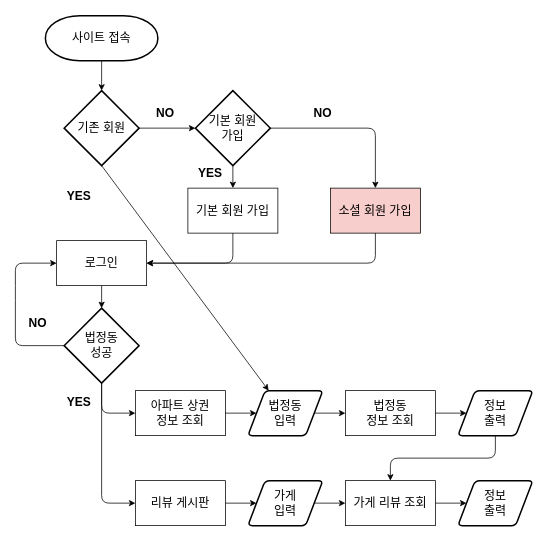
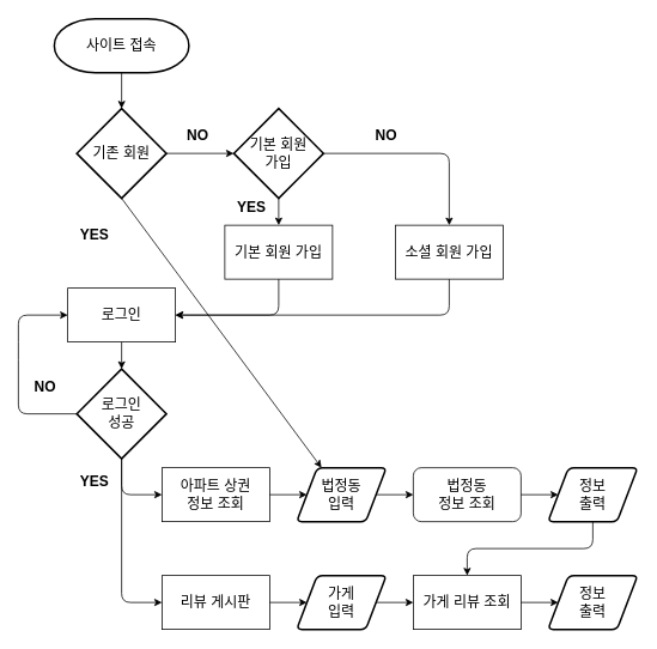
  <mxCell id="0" />
  <mxCell id="1" parent="0" />
  <mxCell id="2" value="&lt;font style=&quot;font-size: 16px&quot;&gt;사이트 접속&lt;/font&gt;" style="strokeWidth=2;html=1;shape=mxgraph.flowchart.terminator;whiteSpace=wrap;" vertex="1" parent="1"><mxGeometry x="60" y="20" width="150" height="60" as="geometry" /></mxCell>
  <mxCell id="3" value="&lt;font style=&quot;font-size: 16px&quot;&gt;기존 회원&lt;/font&gt;" style="strokeWidth=2;html=1;shape=mxgraph.flowchart.decision;whiteSpace=wrap;" vertex="1" parent="1"><mxGeometry x="85" y="120" width="100" height="100" as="geometry" /></mxCell>
  <mxCell id="4" value="" style="endArrow=classic;html=1;exitX=0.5;exitY=1;exitDx=0;exitDy=0;exitPerimeter=0;entryX=0.5;entryY=0;entryDx=0;entryDy=0;entryPerimeter=0;" edge="1" parent="1" source="2" target="3"><mxGeometry width="50" height="50" relative="1" as="geometry"><mxPoint x="140" y="310" as="sourcePoint" /><mxPoint x="190" y="260" as="targetPoint" /></mxGeometry></mxCell>
  <mxCell id="5" value="" style="endArrow=classic;html=1;exitX=1;exitY=0.5;exitDx=0;exitDy=0;exitPerimeter=0;entryX=0;entryY=0.5;entryDx=0;entryDy=0;entryPerimeter=0;" edge="1" parent="1" source="3" target="10"><mxGeometry width="50" height="50" relative="1" as="geometry"><mxPoint x="130" y="400" as="sourcePoint" /><mxPoint x="270" y="170" as="targetPoint" /></mxGeometry></mxCell>
  <mxCell id="6" value="&lt;font style=&quot;font-size: 16px&quot;&gt;&lt;b&gt;NO&lt;/b&gt;&lt;/font&gt;" style="text;html=1;strokeColor=none;fillColor=none;align=center;verticalAlign=middle;whiteSpace=wrap;rounded=0;strokeWidth=6;" vertex="1" parent="1"><mxGeometry x="200" y="140" width="40" height="20" as="geometry" /></mxCell>
  <mxCell id="7" value="&lt;font style=&quot;font-size: 16px&quot;&gt;&lt;b&gt;YES&lt;/b&gt;&lt;/font&gt;" style="text;html=1;strokeColor=none;fillColor=none;align=center;verticalAlign=middle;whiteSpace=wrap;rounded=0;strokeWidth=6;" vertex="1" parent="1"><mxGeometry x="85" y="250" width="40" height="20" as="geometry" /></mxCell>
  <mxCell id="8" value="&lt;font style=&quot;font-size: 16px&quot;&gt;로그인&lt;/font&gt;" style="rounded=0;whiteSpace=wrap;html=1;" vertex="1" parent="1"><mxGeometry x="75" y="320" width="120" height="60" as="geometry" /></mxCell>
  <mxCell id="9" value="" style="endArrow=classic;html=1;exitX=0.5;exitY=1;exitDx=0;exitDy=0;exitPerimeter=0;" edge="1" parent="1" source="3" target="29"><mxGeometry width="50" height="50" relative="1" as="geometry"><mxPoint x="195" y="180" as="sourcePoint" /><mxPoint x="280" y="180" as="targetPoint" /></mxGeometry></mxCell>
  <mxCell id="10" value="&lt;span style=&quot;font-size: 16px&quot;&gt;기본 회원&lt;br&gt;가입&lt;/span&gt;" style="strokeWidth=2;html=1;shape=mxgraph.flowchart.decision;whiteSpace=wrap;" vertex="1" parent="1"><mxGeometry x="260" y="120" width="100" height="100" as="geometry" /></mxCell>
  <mxCell id="11" value="&lt;font style=&quot;font-size: 16px&quot;&gt;기본 회원 가입&lt;/font&gt;" style="rounded=0;whiteSpace=wrap;html=1;" vertex="1" parent="1"><mxGeometry x="250" y="250" width="120" height="60" as="geometry" /></mxCell>
- <mxCell id="12" value="&lt;font style=&quot;font-size: 16px&quot;&gt;소셜 회원 가입&lt;/font&gt;" style="rounded=0;whiteSpace=wrap;html=1;fillColor=#f8cecc;" vertex="1" parent="1"><mxGeometry x="440" y="250" width="120" height="60" as="geometry" /></mxCell>
+ <mxCell id="12" value="&lt;font style=&quot;font-size: 16px&quot;&gt;소셜 회원 가입&lt;/font&gt;" style="rounded=0;whiteSpace=wrap;html=1;" vertex="1" parent="1"><mxGeometry x="440" y="250" width="120" height="60" as="geometry" /></mxCell>
  <mxCell id="13" value="" style="endArrow=classic;html=1;exitX=0.5;exitY=1;exitDx=0;exitDy=0;exitPerimeter=0;entryX=0.5;entryY=0;entryDx=0;entryDy=0;" edge="1" parent="1" source="10" target="11"><mxGeometry width="50" height="50" relative="1" as="geometry"><mxPoint x="195" y="180" as="sourcePoint" /><mxPoint x="270" y="180" as="targetPoint" /></mxGeometry></mxCell>
  <mxCell id="14" value="" style="endArrow=classic;html=1;exitX=1;exitY=0.5;exitDx=0;exitDy=0;exitPerimeter=0;entryX=0.5;entryY=0;entryDx=0;entryDy=0;" edge="1" parent="1" source="10" target="12"><mxGeometry width="50" height="50" relative="1" as="geometry"><mxPoint x="205" y="190" as="sourcePoint" /><mxPoint x="280" y="190" as="targetPoint" /><Array as="points"><mxPoint x="500" y="170" /></Array></mxGeometry></mxCell>
  <mxCell id="15" value="" style="endArrow=classic;html=1;exitX=0.5;exitY=1;exitDx=0;exitDy=0;entryX=1;entryY=0.5;entryDx=0;entryDy=0;" edge="1" parent="1" source="11" target="8"><mxGeometry width="50" height="50" relative="1" as="geometry"><mxPoint x="309.5" y="270" as="sourcePoint" /><mxPoint x="309.5" y="450" as="targetPoint" /><Array as="points"><mxPoint x="310" y="350" /></Array></mxGeometry></mxCell>
  <mxCell id="16" value="" style="endArrow=classic;html=1;exitX=0.5;exitY=1;exitDx=0;exitDy=0;entryX=1;entryY=0.5;entryDx=0;entryDy=0;" edge="1" parent="1" source="12" target="8"><mxGeometry width="50" height="50" relative="1" as="geometry"><mxPoint x="155" y="240" as="sourcePoint" /><mxPoint x="155" y="420" as="targetPoint" /><Array as="points"><mxPoint x="500" y="350" /></Array></mxGeometry></mxCell>
- <mxCell id="17" value="&lt;span style=&quot;font-size: 16px&quot;&gt;법정동&lt;br&gt;성공&lt;/span&gt;" style="strokeWidth=2;html=1;shape=mxgraph.flowchart.decision;whiteSpace=wrap;" vertex="1" parent="1"><mxGeometry x="85" y="410" width="100" height="100" as="geometry" /></mxCell>
+ <mxCell id="17" value="&lt;span style=&quot;font-size: 16px&quot;&gt;로그인&lt;br&gt;성공&lt;/span&gt;" style="strokeWidth=2;html=1;shape=mxgraph.flowchart.decision;whiteSpace=wrap;" vertex="1" parent="1"><mxGeometry x="85" y="410" width="100" height="100" as="geometry" /></mxCell>
  <mxCell id="18" value="" style="endArrow=classic;html=1;exitX=0.5;exitY=1;exitDx=0;exitDy=0;entryX=0.5;entryY=0;entryDx=0;entryDy=0;entryPerimeter=0;" edge="1" parent="1" source="8" target="17"><mxGeometry width="50" height="50" relative="1" as="geometry"><mxPoint x="260" y="430" as="sourcePoint" /><mxPoint x="260" y="570" as="targetPoint" /></mxGeometry></mxCell>
  <mxCell id="19" value="&lt;font style=&quot;font-size: 16px&quot;&gt;&lt;b&gt;YES&lt;/b&gt;&lt;/font&gt;" style="text;html=1;strokeColor=none;fillColor=none;align=center;verticalAlign=middle;whiteSpace=wrap;rounded=0;strokeWidth=6;" vertex="1" parent="1"><mxGeometry x="85" y="525" width="40" height="20" as="geometry" /></mxCell>
  <mxCell id="20" value="" style="endArrow=classic;html=1;exitX=0.5;exitY=1;exitDx=0;exitDy=0;exitPerimeter=0;entryX=0;entryY=0.5;entryDx=0;entryDy=0;" edge="1" parent="1" source="17" target="23"><mxGeometry width="50" height="50" relative="1" as="geometry"><mxPoint x="134.5" y="570" as="sourcePoint" /><mxPoint x="135" y="620" as="targetPoint" /><Array as="points"><mxPoint x="135" y="550" /></Array></mxGeometry></mxCell>
  <mxCell id="21" value="" style="endArrow=classic;html=1;exitX=0;exitY=0.5;exitDx=0;exitDy=0;exitPerimeter=0;entryX=0;entryY=0.5;entryDx=0;entryDy=0;" edge="1" parent="1" source="17" target="8"><mxGeometry width="50" height="50" relative="1" as="geometry"><mxPoint x="10" y="500" as="sourcePoint" /><mxPoint x="10" y="570" as="targetPoint" /><Array as="points"><mxPoint x="20" y="460" /><mxPoint x="20" y="390" /><mxPoint x="20" y="350" /></Array></mxGeometry></mxCell>
  <mxCell id="22" value="&lt;font style=&quot;font-size: 16px&quot;&gt;&lt;b&gt;NO&lt;/b&gt;&lt;/font&gt;" style="text;html=1;strokeColor=none;fillColor=none;align=center;verticalAlign=middle;whiteSpace=wrap;rounded=0;strokeWidth=6;" vertex="1" parent="1"><mxGeometry x="30" y="420" width="40" height="20" as="geometry" /></mxCell>
  <mxCell id="23" value="&lt;span style=&quot;font-size: 16px&quot;&gt;아파트 상권&lt;br&gt;정보 조회&lt;/span&gt;" style="rounded=0;whiteSpace=wrap;html=1;" vertex="1" parent="1"><mxGeometry x="180" y="520" width="120" height="60" as="geometry" /></mxCell>
  <mxCell id="24" value="&lt;span style=&quot;font-size: 16px&quot;&gt;리뷰 게시판&lt;/span&gt;" style="rounded=0;whiteSpace=wrap;html=1;" vertex="1" parent="1"><mxGeometry x="180" y="640" width="120" height="60" as="geometry" /></mxCell>
  <mxCell id="25" value="" style="endArrow=classic;html=1;exitX=0.5;exitY=1;exitDx=0;exitDy=0;exitPerimeter=0;entryX=0;entryY=0.5;entryDx=0;entryDy=0;" edge="1" parent="1" source="17" target="24"><mxGeometry width="50" height="50" relative="1" as="geometry"><mxPoint x="75" y="680" as="sourcePoint" /><mxPoint x="75" y="750" as="targetPoint" /><Array as="points"><mxPoint x="135" y="670" /></Array></mxGeometry></mxCell>
  <mxCell id="26" value="" style="endArrow=classic;html=1;exitX=1;exitY=0.5;exitDx=0;exitDy=0;entryX=0;entryY=0.5;entryDx=0;entryDy=0;" edge="1" parent="1" source="23" target="29"><mxGeometry width="50" height="50" relative="1" as="geometry"><mxPoint x="490" y="500" as="sourcePoint" /><mxPoint x="370" y="550" as="targetPoint" /></mxGeometry></mxCell>
  <mxCell id="27" value="&lt;font style=&quot;font-size: 16px&quot;&gt;&lt;b&gt;YES&lt;/b&gt;&lt;/font&gt;" style="text;html=1;strokeColor=none;fillColor=none;align=center;verticalAlign=middle;whiteSpace=wrap;rounded=0;strokeWidth=6;" vertex="1" parent="1"><mxGeometry x="260" y="220" width="40" height="20" as="geometry" /></mxCell>
  <mxCell id="28" value="&lt;font style=&quot;font-size: 16px&quot;&gt;&lt;b&gt;NO&lt;/b&gt;&lt;/font&gt;" style="text;html=1;strokeColor=none;fillColor=none;align=center;verticalAlign=middle;whiteSpace=wrap;rounded=0;strokeWidth=6;" vertex="1" parent="1"><mxGeometry x="410" y="140" width="40" height="20" as="geometry" /></mxCell>
  <mxCell id="29" value="&lt;span style=&quot;font-size: 16px&quot;&gt;법정동&lt;br&gt;입력&lt;br&gt;&lt;/span&gt;" style="shape=parallelogram;html=1;strokeWidth=2;perimeter=parallelogramPerimeter;whiteSpace=wrap;rounded=1;arcSize=12;size=0.23;" vertex="1" parent="1"><mxGeometry x="330" y="520" width="100" height="60" as="geometry" /></mxCell>
- <mxCell id="30" value="&lt;span style=&quot;font-size: 16px&quot;&gt;법정동&lt;br&gt;정보 조회&lt;/span&gt;" style="rounded=0;whiteSpace=wrap;html=1;" vertex="1" parent="1"><mxGeometry x="460" y="520" width="120" height="60" as="geometry" /></mxCell>
+ <mxCell id="30" value="&lt;span style=&quot;font-size: 16px&quot;&gt;법정동&lt;br&gt;정보 조회&lt;/span&gt;" style="whiteSpace=wrap;html=1;rounded=1;" vertex="1" parent="1"><mxGeometry x="460" y="520" width="120" height="60" as="geometry" /></mxCell>
  <mxCell id="31" value="" style="endArrow=classic;html=1;exitX=1;exitY=0.5;exitDx=0;exitDy=0;entryX=0;entryY=0.5;entryDx=0;entryDy=0;" edge="1" parent="1" source="29" target="30"><mxGeometry width="50" height="50" relative="1" as="geometry"><mxPoint x="310" y="560" as="sourcePoint" /><mxPoint x="381.5" y="560" as="targetPoint" /></mxGeometry></mxCell>
  <mxCell id="32" value="&lt;span style=&quot;font-size: 16px&quot;&gt;정보&lt;br&gt;출력&lt;br&gt;&lt;/span&gt;" style="shape=parallelogram;html=1;strokeWidth=2;perimeter=parallelogramPerimeter;whiteSpace=wrap;rounded=1;arcSize=12;size=0.23;" vertex="1" parent="1"><mxGeometry x="610" y="520" width="100" height="60" as="geometry" /></mxCell>
  <mxCell id="33" value="&lt;span style=&quot;font-size: 16px&quot;&gt;가게&lt;br&gt;입력&lt;br&gt;&lt;/span&gt;" style="shape=parallelogram;html=1;strokeWidth=2;perimeter=parallelogramPerimeter;whiteSpace=wrap;rounded=1;arcSize=12;size=0.23;" vertex="1" parent="1"><mxGeometry x="330" y="640" width="100" height="60" as="geometry" /></mxCell>
  <mxCell id="34" value="" style="endArrow=classic;html=1;exitX=1;exitY=0.5;exitDx=0;exitDy=0;entryX=0;entryY=0.5;entryDx=0;entryDy=0;" edge="1" parent="1" source="24" target="33"><mxGeometry width="50" height="50" relative="1" as="geometry"><mxPoint x="310" y="620" as="sourcePoint" /><mxPoint x="351.5" y="620" as="targetPoint" /></mxGeometry></mxCell>
  <mxCell id="35" value="&lt;span style=&quot;font-size: 16px&quot;&gt;가게 리뷰 조회&lt;/span&gt;" style="rounded=0;whiteSpace=wrap;html=1;" vertex="1" parent="1"><mxGeometry x="460" y="640" width="120" height="60" as="geometry" /></mxCell>
  <mxCell id="36" value="" style="endArrow=classic;html=1;exitX=1;exitY=0.5;exitDx=0;exitDy=0;entryX=0;entryY=0.5;entryDx=0;entryDy=0;" edge="1" parent="1" source="33" target="35"><mxGeometry width="50" height="50" relative="1" as="geometry"><mxPoint x="428.5" y="560" as="sourcePoint" /><mxPoint x="470" y="560" as="targetPoint" /></mxGeometry></mxCell>
  <mxCell id="37" value="&lt;span style=&quot;font-size: 16px&quot;&gt;정보&lt;br&gt;출력&lt;br&gt;&lt;/span&gt;" style="shape=parallelogram;html=1;strokeWidth=2;perimeter=parallelogramPerimeter;whiteSpace=wrap;rounded=1;arcSize=12;size=0.23;" vertex="1" parent="1"><mxGeometry x="610" y="640" width="100" height="60" as="geometry" /></mxCell>
  <mxCell id="38" value="" style="endArrow=classic;html=1;exitX=1;exitY=0.5;exitDx=0;exitDy=0;entryX=0;entryY=0.5;entryDx=0;entryDy=0;" edge="1" parent="1" source="35" target="37"><mxGeometry width="50" height="50" relative="1" as="geometry"><mxPoint x="590" y="560" as="sourcePoint" /><mxPoint x="631.5" y="560" as="targetPoint" /></mxGeometry></mxCell>
  <mxCell id="39" value="" style="endArrow=classic;html=1;exitX=0.5;exitY=1;exitDx=0;exitDy=0;entryX=0.5;entryY=0;entryDx=0;entryDy=0;" edge="1" parent="1" source="32" target="35"><mxGeometry width="50" height="50" relative="1" as="geometry"><mxPoint x="550" y="430" as="sourcePoint" /><mxPoint x="550" y="460" as="targetPoint" /><Array as="points"><mxPoint x="660" y="610" /><mxPoint x="520" y="610" /></Array></mxGeometry></mxCell>
  <mxCell id="40" value="" style="endArrow=classic;html=1;exitX=1;exitY=0.5;exitDx=0;exitDy=0;entryX=0;entryY=0.5;entryDx=0;entryDy=0;" edge="1" parent="1" source="30" target="32"><mxGeometry width="50" height="50" relative="1" as="geometry"><mxPoint x="155" y="400" as="sourcePoint" /><mxPoint x="155" y="430" as="targetPoint" /></mxGeometry></mxCell>
